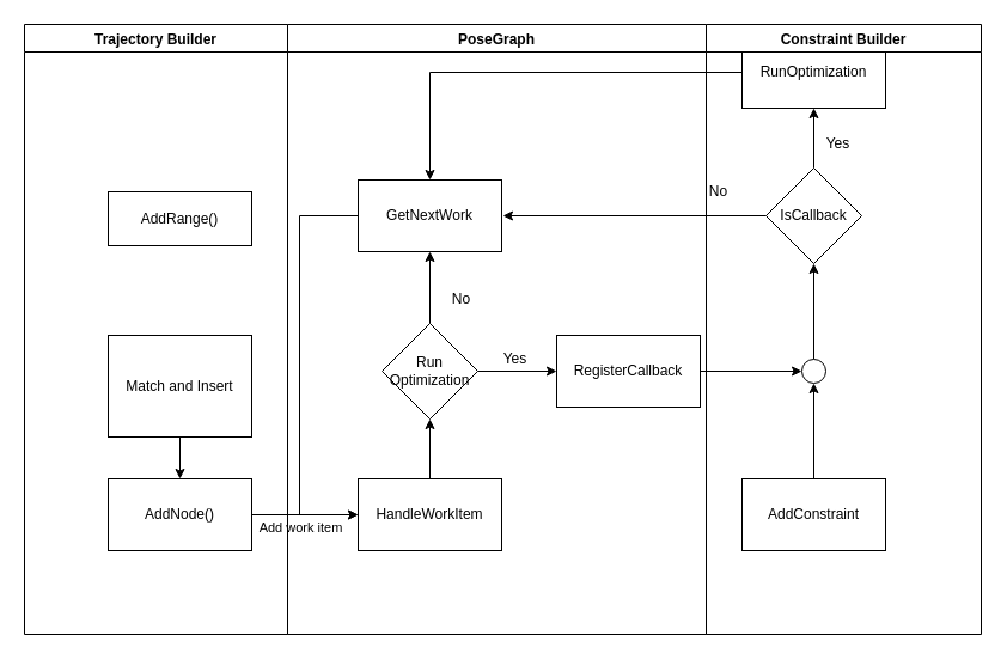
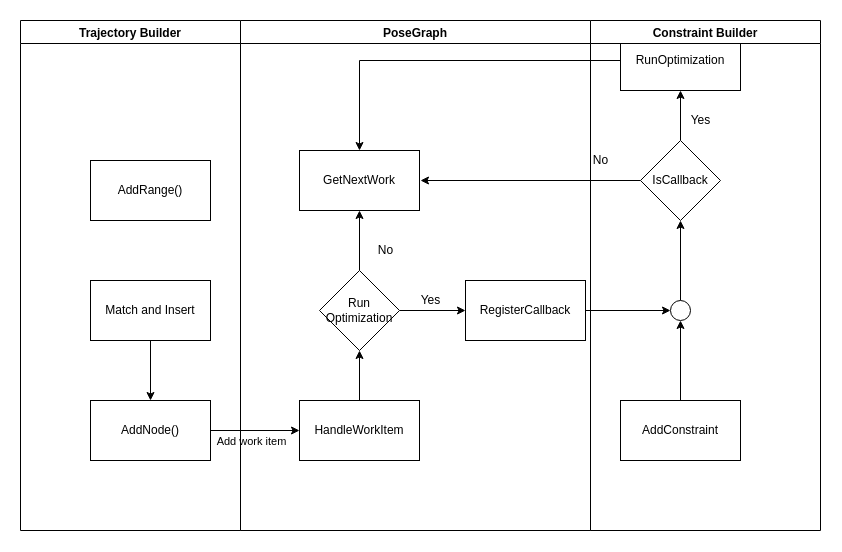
  <mxCell id="0" />
  <mxCell id="1" parent="0" />
- <mxCell id="2" value="AddRange()" style="rounded=0;whiteSpace=wrap;html=1;" vertex="1" parent="1"><mxGeometry x="90" y="160" width="120" height="45" as="geometry" /></mxCell>
+ <mxCell id="2" value="AddRange()" style="rounded=0;whiteSpace=wrap;html=1;" vertex="1" parent="1"><mxGeometry x="90" y="160" width="120" height="60" as="geometry" /></mxCell>
  <mxCell id="3" value="" style="edgeStyle=orthogonalEdgeStyle;rounded=0;orthogonalLoop=1;jettySize=auto;html=1;" edge="1" parent="1" source="4" target="7"><mxGeometry relative="1" as="geometry" /></mxCell>
- <mxCell id="4" value="Match and Insert" style="rounded=0;whiteSpace=wrap;html=1;" vertex="1" parent="1"><mxGeometry x="90" y="280" width="120" height="85" as="geometry" /></mxCell>
+ <mxCell id="4" value="Match and Insert" style="rounded=0;whiteSpace=wrap;html=1;" vertex="1" parent="1"><mxGeometry x="90" y="280" width="120" height="60" as="geometry" /></mxCell>
  <mxCell id="5" value="" style="edgeStyle=orthogonalEdgeStyle;rounded=0;orthogonalLoop=1;jettySize=auto;html=1;" edge="1" parent="1" source="7" target="9"><mxGeometry relative="1" as="geometry" /></mxCell>
  <mxCell id="6" value="Add work item" style="edgeLabel;html=1;align=center;verticalAlign=middle;resizable=0;points=[];" vertex="1" connectable="0" parent="5"><mxGeometry x="-0.281" y="1" relative="1" as="geometry"><mxPoint x="8" y="11" as="offset" /></mxGeometry></mxCell>
  <mxCell id="7" value="AddNode()" style="rounded=0;whiteSpace=wrap;html=1;" vertex="1" parent="1"><mxGeometry x="90" y="400" width="120" height="60" as="geometry" /></mxCell>
  <mxCell id="8" value="" style="edgeStyle=orthogonalEdgeStyle;rounded=0;orthogonalLoop=1;jettySize=auto;html=1;" edge="1" parent="1" source="9" target="12"><mxGeometry relative="1" as="geometry" /></mxCell>
  <mxCell id="9" value="HandleWorkItem" style="rounded=0;whiteSpace=wrap;html=1;" vertex="1" parent="1"><mxGeometry x="299" y="400" width="120" height="60" as="geometry" /></mxCell>
  <mxCell id="10" value="" style="edgeStyle=orthogonalEdgeStyle;rounded=0;orthogonalLoop=1;jettySize=auto;html=1;" edge="1" parent="1" source="12" target="13"><mxGeometry relative="1" as="geometry" /></mxCell>
  <mxCell id="11" value="" style="edgeStyle=orthogonalEdgeStyle;rounded=0;orthogonalLoop=1;jettySize=auto;html=1;" edge="1" parent="1" source="12" target="15"><mxGeometry relative="1" as="geometry" /></mxCell>
  <mxCell id="12" value="Run Optimization" style="rhombus;whiteSpace=wrap;html=1;" vertex="1" parent="1"><mxGeometry x="319" y="270" width="80" height="80" as="geometry" /></mxCell>
  <mxCell id="13" value="RegisterCallback" style="whiteSpace=wrap;html=1;" vertex="1" parent="1"><mxGeometry x="465" y="280" width="120" height="60" as="geometry" /></mxCell>
- <mxCell id="14" style="edgeStyle=orthogonalEdgeStyle;rounded=0;orthogonalLoop=1;jettySize=auto;html=1;entryX=0;entryY=0.5;entryDx=0;entryDy=0;" edge="1" parent="1" source="15" target="9"><mxGeometry relative="1" as="geometry"><mxPoint x="250" y="430" as="targetPoint" /><Array as="points"><mxPoint x="250" y="180" /><mxPoint x="250" y="430" /></Array></mxGeometry></mxCell>
  <mxCell id="15" value="GetNextWork" style="whiteSpace=wrap;html=1;" vertex="1" parent="1"><mxGeometry x="299" y="150" width="120" height="60" as="geometry" /></mxCell>
  <mxCell id="16" value="" style="edgeStyle=orthogonalEdgeStyle;rounded=0;orthogonalLoop=1;jettySize=auto;html=1;" edge="1" parent="1" source="24" target="20"><mxGeometry relative="1" as="geometry" /></mxCell>
  <mxCell id="17" value="AddConstraint" style="rounded=0;whiteSpace=wrap;html=1;" vertex="1" parent="1"><mxGeometry x="620" y="400" width="120" height="60" as="geometry" /></mxCell>
  <mxCell id="18" value="" style="edgeStyle=orthogonalEdgeStyle;rounded=0;orthogonalLoop=1;jettySize=auto;html=1;" edge="1" parent="1" source="20" target="22"><mxGeometry relative="1" as="geometry" /></mxCell>
  <mxCell id="19" style="edgeStyle=orthogonalEdgeStyle;rounded=0;orthogonalLoop=1;jettySize=auto;html=1;" edge="1" parent="1" source="20"><mxGeometry relative="1" as="geometry"><mxPoint x="420" y="180" as="targetPoint" /></mxGeometry></mxCell>
  <mxCell id="20" value="IsCallback" style="rhombus;whiteSpace=wrap;html=1;rounded=0;" vertex="1" parent="1"><mxGeometry x="640" y="140" width="80" height="80" as="geometry" /></mxCell>
  <mxCell id="21" style="edgeStyle=orthogonalEdgeStyle;rounded=0;orthogonalLoop=1;jettySize=auto;html=1;entryX=0.5;entryY=0;entryDx=0;entryDy=0;" edge="1" parent="1" source="22" target="15"><mxGeometry relative="1" as="geometry" /></mxCell>
  <mxCell id="22" value="RunOptimization" style="whiteSpace=wrap;html=1;rounded=0;" vertex="1" parent="1"><mxGeometry x="620" y="30" width="120" height="60" as="geometry" /></mxCell>
  <mxCell id="23" value="" style="endArrow=classic;html=1;exitX=1;exitY=0.5;exitDx=0;exitDy=0;entryX=0;entryY=0.5;entryDx=0;entryDy=0;" edge="1" parent="1" source="13" target="24"><mxGeometry width="50" height="50" relative="1" as="geometry"><mxPoint x="400" y="380" as="sourcePoint" /><mxPoint x="680" y="310" as="targetPoint" /></mxGeometry></mxCell>
  <mxCell id="24" value="" style="ellipse;whiteSpace=wrap;html=1;aspect=fixed;" vertex="1" parent="1"><mxGeometry x="670" y="300" width="20" height="20" as="geometry" /></mxCell>
  <mxCell id="25" value="" style="edgeStyle=orthogonalEdgeStyle;rounded=0;orthogonalLoop=1;jettySize=auto;html=1;" edge="1" parent="1" source="17" target="24"><mxGeometry relative="1" as="geometry"><mxPoint x="680" y="400" as="sourcePoint" /><mxPoint x="680" y="260" as="targetPoint" /></mxGeometry></mxCell>
  <mxCell id="26" value="Yes" style="text;html=1;align=center;verticalAlign=middle;resizable=0;points=[];autosize=1;" vertex="1" parent="1"><mxGeometry x="680" y="110" width="40" height="20" as="geometry" /></mxCell>
  <mxCell id="27" value="No" style="text;html=1;align=center;verticalAlign=middle;resizable=0;points=[];autosize=1;" vertex="1" parent="1"><mxGeometry x="585" y="150" width="30" height="20" as="geometry" /></mxCell>
  <mxCell id="28" value="Yes" style="text;html=1;align=center;verticalAlign=middle;resizable=0;points=[];autosize=1;" vertex="1" parent="1"><mxGeometry x="410" y="290" width="40" height="20" as="geometry" /></mxCell>
  <mxCell id="29" value="No" style="text;html=1;align=center;verticalAlign=middle;resizable=0;points=[];autosize=1;" vertex="1" parent="1"><mxGeometry x="370" y="240" width="30" height="20" as="geometry" /></mxCell>
  <mxCell id="30" value="Trajectory Builder" style="swimlane;" vertex="1" parent="1"><mxGeometry y="20" width="220" height="510" as="geometry" x="20" /></mxCell>
  <mxCell id="31" value="PoseGraph" style="swimlane;" vertex="1" parent="1"><mxGeometry x="240" y="20" width="350" height="510" as="geometry" /></mxCell>
  <mxCell id="32" value="Constraint Builder" style="swimlane;" vertex="1" parent="1"><mxGeometry x="590" y="20" width="230" height="510" as="geometry" /></mxCell>
